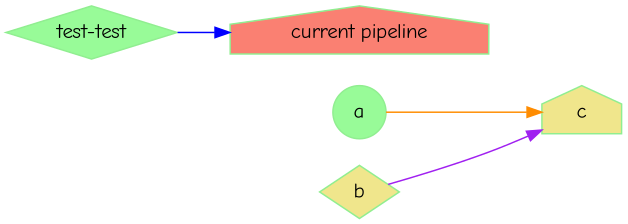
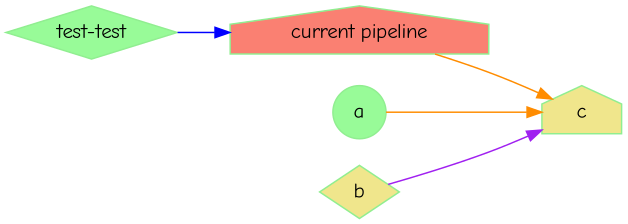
  digraph {
    fontname="Comic Neue"
    rankdir=LR
    node [color="#90ee90" fillcolor=palegreen fontname="Comic Neue" shape=diamond style=filled]
    edge [color=darkorange fontname="Comic Neue"]
    n1 [label="test-test"]
    n2 [fillcolor=salmon label="current pipeline" shape=house]
    n3 [fillcolor=khaki label=c shape=house]
    n4 [label=a shape=circle]
    n5 [fillcolor=khaki label=b]
    n1 -> n2 [color=blue]
+   n2 -> n3
    n4 -> n3
    n5 -> n3 [color=purple]
  }
